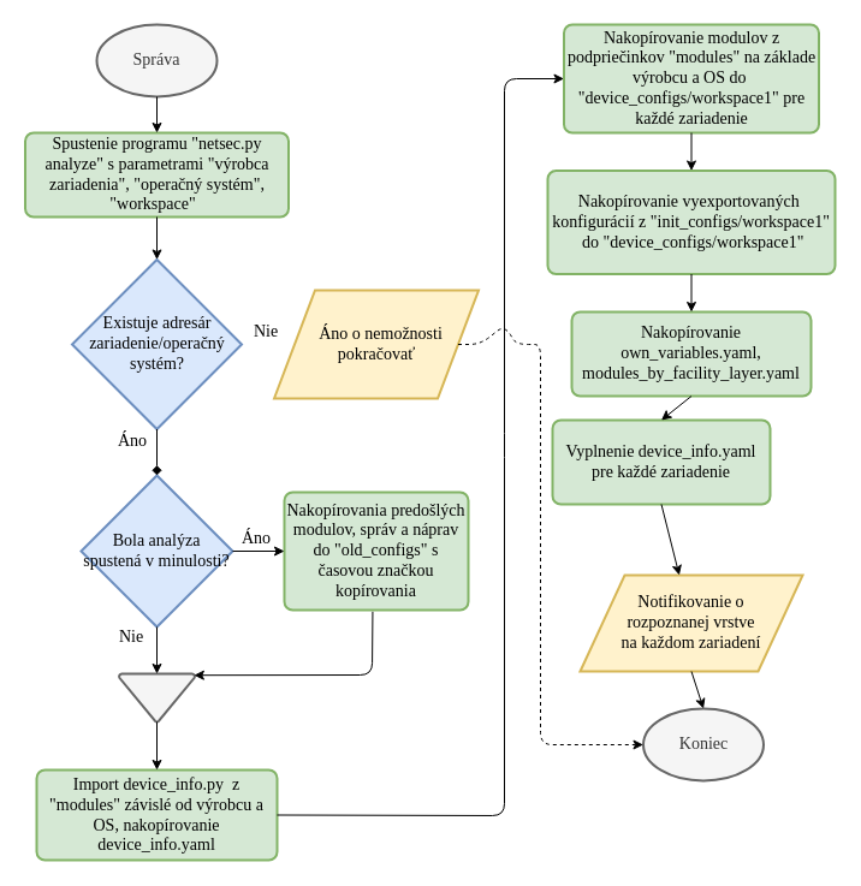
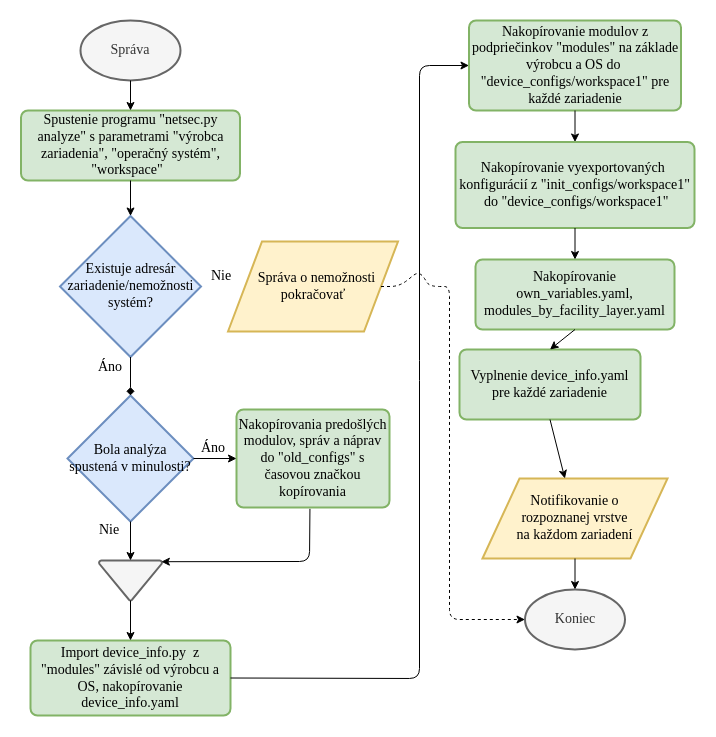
  <mxCell id="0" />
  <mxCell id="1" parent="0" />
  <mxCell id="2" value="Správa" style="strokeWidth=2;html=1;shape=mxgraph.flowchart.start_1;whiteSpace=wrap;fontFamily=Vafle VUT;fillColor=#f5f5f5;strokeColor=#666666;fontColor=#333333;fontSize=14;" parent="1" vertex="1"><mxGeometry x="80" y="20" width="100" height="60" as="geometry" /></mxCell>
  <mxCell id="3" value="Spustenie programu &quot;netsec.py analyze&quot; s parametrami &quot;výrobca zariadenia&quot;, &quot;operačný systém&quot;, &quot;workspace&quot;&amp;nbsp;&amp;nbsp;" style="rounded=1;whiteSpace=wrap;html=1;absoluteArcSize=1;arcSize=14;strokeWidth=2;fontFamily=Vafle VUT;fillColor=#d5e8d4;strokeColor=#82b366;fontSize=14;" parent="1" vertex="1"><mxGeometry x="20.5" y="110" width="219" height="70" as="geometry" /></mxCell>
  <mxCell id="4" value="Nakopírovanie vyexportovaných&amp;nbsp; konfigurácií z &quot;init_configs/workspace1&quot;&lt;br style=&quot;font-size: 14px&quot;&gt;&amp;nbsp;do &quot;device_configs/workspace1&quot;" style="rounded=1;whiteSpace=wrap;html=1;absoluteArcSize=1;arcSize=14;strokeWidth=2;fontFamily=Vafle VUT;fillColor=#d5e8d4;strokeColor=#82b366;fontSize=14;" parent="1" vertex="1"><mxGeometry x="455" y="141.5" width="239" height="86" as="geometry" /></mxCell>
  <mxCell id="5" value="Import device_info.py&amp;nbsp; z &quot;modules&quot; závislé od výrobcu a OS, nakopírovanie device_info.yaml" style="rounded=1;whiteSpace=wrap;html=1;absoluteArcSize=1;arcSize=14;strokeWidth=2;fontFamily=Vafle VUT;fillColor=#d5e8d4;strokeColor=#82b366;fontSize=14;" parent="1" vertex="1"><mxGeometry x="30" y="640" width="200" height="75" as="geometry" /></mxCell>
  <mxCell id="6" value="Nakopírovania predošlých modulov, správ a náprav do &quot;old_configs&quot; s časovou značkou kopírovania" style="rounded=1;whiteSpace=wrap;html=1;absoluteArcSize=1;arcSize=14;strokeWidth=2;fontFamily=Vafle VUT;fillColor=#d5e8d4;strokeColor=#82b366;fontSize=14;" parent="1" vertex="1"><mxGeometry x="236" y="409" width="153" height="98" as="geometry" /></mxCell>
  <mxCell id="7" value="Bola analýza spustená v minulosti?" style="strokeWidth=2;html=1;shape=mxgraph.flowchart.decision;whiteSpace=wrap;fontFamily=Vafle VUT;fillColor=#dae8fc;strokeColor=#6c8ebf;fontSize=14;" parent="1" vertex="1"><mxGeometry x="67" y="395" width="126" height="126" as="geometry" /></mxCell>
  <mxCell id="8" value="" style="endArrow=classic;html=1;fontFamily=Vafle VUT;entryX=0;entryY=0.5;entryDx=0;entryDy=0;exitX=1;exitY=0.5;exitDx=0;exitDy=0;exitPerimeter=0;fontSize=14;" parent="1" source="7" target="6" edge="1"><mxGeometry width="50" height="50" relative="1" as="geometry"><mxPoint x="185" y="440" as="sourcePoint" /><mxPoint x="220" y="440" as="targetPoint" /></mxGeometry></mxCell>
  <mxCell id="9" value="Áno" style="text;html=1;strokeColor=none;fillColor=none;align=center;verticalAlign=middle;whiteSpace=wrap;rounded=0;fontFamily=Vafle VUT;fontSize=14;" parent="1" vertex="1"><mxGeometry x="193" y="438" width="40" height="20" as="geometry" /></mxCell>
- <mxCell id="10" value="Existuje adresár zariadenie/operačný systém?" style="strokeWidth=2;html=1;shape=mxgraph.flowchart.decision;whiteSpace=wrap;fontFamily=Vafle VUT;fillColor=#dae8fc;strokeColor=#6c8ebf;fontSize=14;" parent="1" vertex="1"><mxGeometry x="59.5" y="215.5" width="141" height="141" as="geometry" /></mxCell>
+ <mxCell id="10" value="Existuje adresár zariadenie/nemožnosti systém?" style="strokeWidth=2;html=1;shape=mxgraph.flowchart.decision;whiteSpace=wrap;fontFamily=Vafle VUT;fillColor=#dae8fc;strokeColor=#6c8ebf;fontSize=14;" parent="1" vertex="1"><mxGeometry x="59.5" y="215.5" width="141" height="141" as="geometry" /></mxCell>
  <mxCell id="11" value="&lt;font face=&quot;Vafle VUT&quot; style=&quot;font-size: 14px;&quot;&gt;Notifikovanie o &lt;br style=&quot;font-size: 14px;&quot;&gt;rozpoznanej vrstve &lt;br style=&quot;font-size: 14px;&quot;&gt;na každom zariadení&lt;/font&gt;" style="shape=parallelogram;perimeter=parallelogramPerimeter;whiteSpace=wrap;html=1;fillColor=#fff2cc;strokeColor=#d6b656;strokeWidth=2;fontFamily=Vafle VUT;fontSize=14;" parent="1" vertex="1"><mxGeometry x="482" y="478" width="185" height="80" as="geometry" /></mxCell>
  <mxCell id="12" value="&lt;font style=&quot;font-size: 14px;&quot;&gt;Nakopírovanie modulov z podpriečinkov &quot;modules&quot; na základe výrobcu a OS do&amp;nbsp; &quot;device_configs/workspace1&quot; pre každé zariadenie&lt;/font&gt;" style="rounded=1;whiteSpace=wrap;html=1;absoluteArcSize=1;arcSize=14;strokeWidth=2;fontFamily=Vafle VUT;fillColor=#d5e8d4;strokeColor=#82b366;fontSize=14;" parent="1" vertex="1"><mxGeometry x="468.5" y="20" width="212" height="90" as="geometry" /></mxCell>
  <mxCell id="13" value="Vyplnenie device_info.yaml pre každé zariadenie" style="rounded=1;whiteSpace=wrap;html=1;absoluteArcSize=1;arcSize=14;strokeWidth=2;fontFamily=Vafle VUT;fillColor=#d5e8d4;strokeColor=#82b366;fontSize=14;" parent="1" vertex="1"><mxGeometry x="459" y="349" width="181" height="70" as="geometry" /></mxCell>
  <mxCell id="14" value="Nakopírovanie own_variables.yaml, modules_by_facility_layer.yaml" style="rounded=1;whiteSpace=wrap;html=1;absoluteArcSize=1;arcSize=14;strokeWidth=2;fontFamily=Vafle VUT;fillColor=#d5e8d4;strokeColor=#82b366;fontSize=14;" parent="1" vertex="1"><mxGeometry x="475" y="259" width="199" height="70" as="geometry" /></mxCell>
- <mxCell id="15" value="Koniec" style="strokeWidth=2;html=1;shape=mxgraph.flowchart.start_1;whiteSpace=wrap;fontFamily=Vafle VUT;fillColor=#f5f5f5;strokeColor=#666666;fontColor=#333333;fontSize=14;" parent="1" vertex="1"><mxGeometry x="534.5" y="589" width="100" height="60" as="geometry" /></mxCell>
+ <mxCell id="15" value="Koniec" style="strokeWidth=2;html=1;shape=mxgraph.flowchart.start_1;whiteSpace=wrap;fontFamily=Vafle VUT;fillColor=#f5f5f5;strokeColor=#666666;fontColor=#333333;fontSize=14;" parent="1" vertex="1"><mxGeometry x="524.5" y="589" width="100" height="60" as="geometry" /></mxCell>
  <mxCell id="16" value="" style="endArrow=classic;html=1;fontFamily=Vafle VUT;entryX=0.5;entryY=0;entryDx=0;entryDy=0;exitX=0.5;exitY=1;exitDx=0;exitDy=0;exitPerimeter=0;fontSize=14;" parent="1" source="2" target="3" edge="1"><mxGeometry width="50" height="50" relative="1" as="geometry"><mxPoint x="150" y="98" as="sourcePoint" /><mxPoint x="160" y="108" as="targetPoint" /></mxGeometry></mxCell>
  <mxCell id="17" value="" style="endArrow=classic;html=1;fontFamily=Vafle VUT;entryX=0.5;entryY=0;entryDx=0;entryDy=0;entryPerimeter=0;exitX=0.5;exitY=1;exitDx=0;exitDy=0;fontSize=14;" parent="1" source="3" target="10" edge="1"><mxGeometry width="50" height="50" relative="1" as="geometry"><mxPoint x="150" y="201" as="sourcePoint" /><mxPoint x="160" y="211" as="targetPoint" /></mxGeometry></mxCell>
  <mxCell id="18" value="" style="endArrow=diamond;html=1;fontFamily=Vafle VUT;entryX=0.5;entryY=0;entryDx=0;entryDy=0;entryPerimeter=0;exitX=0.5;exitY=1;exitDx=0;exitDy=0;exitPerimeter=0;fontSize=14;" parent="1" source="10" target="7" edge="1"><mxGeometry width="50" height="50" relative="1" as="geometry"><mxPoint x="150" y="334" as="sourcePoint" /><mxPoint x="160" y="348" as="targetPoint" /></mxGeometry></mxCell>
  <mxCell id="19" value="" style="strokeWidth=2;html=1;shape=mxgraph.flowchart.extract_or_measurement;whiteSpace=wrap;fontFamily=Vafle VUT;rotation=-180;fillColor=#f5f5f5;strokeColor=#666666;fontColor=#333333;fontSize=14;" parent="1" vertex="1"><mxGeometry x="98.5" y="560" width="63" height="40" as="geometry" /></mxCell>
  <mxCell id="20" value="" style="endArrow=classic;html=1;fontFamily=Vafle VUT;entryX=0.5;entryY=1;entryDx=0;entryDy=0;entryPerimeter=0;fontSize=14;exitX=0.5;exitY=1;exitDx=0;exitDy=0;exitPerimeter=0;" parent="1" target="19" edge="1" source="7"><mxGeometry width="50" height="50" relative="1" as="geometry"><mxPoint x="189" y="550" as="sourcePoint" /><mxPoint x="100" y="488" as="targetPoint" /></mxGeometry></mxCell>
  <mxCell id="21" value="" style="endArrow=classic;html=1;exitX=0.48;exitY=1.014;exitDx=0;exitDy=0;exitPerimeter=0;entryX=0.01;entryY=0.97;entryDx=0;entryDy=0;entryPerimeter=0;fontFamily=Vafle VUT;fontSize=14;" parent="1" source="6" target="19" edge="1"><mxGeometry width="50" height="50" relative="1" as="geometry"><mxPoint x="270" y="618" as="sourcePoint" /><mxPoint x="189" y="488" as="targetPoint" /><Array as="points"><mxPoint x="309" y="561" /></Array></mxGeometry></mxCell>
  <mxCell id="22" value="" style="endArrow=classic;html=1;exitX=0.5;exitY=0;exitDx=0;exitDy=0;exitPerimeter=0;entryX=0.5;entryY=0;entryDx=0;entryDy=0;fontFamily=Vafle VUT;fontSize=14;" parent="1" source="19" target="5" edge="1"><mxGeometry width="50" height="50" relative="1" as="geometry"><mxPoint x="70" y="598" as="sourcePoint" /><mxPoint x="120" y="548" as="targetPoint" /></mxGeometry></mxCell>
  <mxCell id="23" value="" style="endArrow=classic;html=1;exitX=0.5;exitY=1;exitDx=0;exitDy=0;entryX=0.5;entryY=0;entryDx=0;entryDy=0;fontFamily=Vafle VUT;fontSize=14;" parent="1" source="12" target="4" edge="1"><mxGeometry width="50" height="50" relative="1" as="geometry"><mxPoint x="474.5" y="621" as="sourcePoint" /><mxPoint x="575" y="146" as="targetPoint" /></mxGeometry></mxCell>
  <mxCell id="24" value="" style="endArrow=classic;html=1;exitX=1;exitY=0.5;exitDx=0;exitDy=0;entryX=0;entryY=0.5;entryDx=0;entryDy=0;fontFamily=Vafle VUT;fontSize=14;" parent="1" source="5" target="12" edge="1"><mxGeometry width="50" height="50" relative="1" as="geometry"><mxPoint x="30" y="1300" as="sourcePoint" /><mxPoint x="410" y="270" as="targetPoint" /><Array as="points"><mxPoint x="419" y="678" /><mxPoint x="419" y="370" /><mxPoint x="419" y="65" /></Array></mxGeometry></mxCell>
  <mxCell id="25" value="" style="endArrow=classic;html=1;entryX=0.5;entryY=0;entryDx=0;entryDy=0;exitX=0.5;exitY=1;exitDx=0;exitDy=0;fontFamily=Vafle VUT;fontSize=14;" parent="1" source="4" target="14" edge="1"><mxGeometry width="50" height="50" relative="1" as="geometry"><mxPoint x="594" y="304" as="sourcePoint" /><mxPoint x="94" y="1324" as="targetPoint" /></mxGeometry></mxCell>
  <mxCell id="26" value="" style="endArrow=classic;html=1;exitX=0.5;exitY=1;exitDx=0;exitDy=0;entryX=0.5;entryY=0;entryDx=0;entryDy=0;fontFamily=Vafle VUT;fontSize=14;" parent="1" source="14" target="13" edge="1"><mxGeometry width="50" height="50" relative="1" as="geometry"><mxPoint x="44" y="1374" as="sourcePoint" /><mxPoint x="94" y="1324" as="targetPoint" /></mxGeometry></mxCell>
  <mxCell id="27" value="" style="endArrow=classic;html=1;exitX=0.5;exitY=1;exitDx=0;exitDy=0;fontFamily=Vafle VUT;fontSize=14;" parent="1" source="13" target="11" edge="1"><mxGeometry width="50" height="50" relative="1" as="geometry"><mxPoint x="44" y="1374" as="sourcePoint" /><mxPoint x="94" y="1324" as="targetPoint" /></mxGeometry></mxCell>
  <mxCell id="28" value="" style="endArrow=classic;html=1;exitX=0.5;exitY=1;exitDx=0;exitDy=0;entryX=0.5;entryY=0;entryDx=0;entryDy=0;entryPerimeter=0;fontFamily=Vafle VUT;fontSize=14;" parent="1" source="11" target="15" edge="1"><mxGeometry width="50" height="50" relative="1" as="geometry"><mxPoint x="44" y="1374" as="sourcePoint" /><mxPoint x="94" y="1324" as="targetPoint" /></mxGeometry></mxCell>
- <mxCell id="29" value="&lt;font face=&quot;Vafle VUT&quot; style=&quot;font-size: 14px&quot;&gt;&amp;nbsp; Áno o nemožnosti pokračovať&lt;/font&gt;" style="shape=parallelogram;perimeter=parallelogramPerimeter;whiteSpace=wrap;html=1;fillColor=#fff2cc;strokeColor=#d6b656;strokeWidth=2;fontFamily=Vafle VUT;fontSize=14;" parent="1" vertex="1"><mxGeometry x="227.5" y="241" width="170" height="90" as="geometry" /></mxCell>
+ <mxCell id="29" value="&lt;font face=&quot;Vafle VUT&quot; style=&quot;font-size: 14px&quot;&gt;&amp;nbsp; Správa o nemožnosti pokračovať&lt;/font&gt;" style="shape=parallelogram;perimeter=parallelogramPerimeter;whiteSpace=wrap;html=1;fillColor=#fff2cc;strokeColor=#d6b656;strokeWidth=2;fontFamily=Vafle VUT;fontSize=14;" parent="1" vertex="1"><mxGeometry x="227.5" y="241" width="170" height="90" as="geometry" /></mxCell>
  <mxCell id="30" value="Nie" style="text;html=1;strokeColor=none;fillColor=none;align=center;verticalAlign=middle;whiteSpace=wrap;rounded=0;fontFamily=Vafle VUT;fontSize=14;" parent="1" vertex="1"><mxGeometry x="200.5" y="266" width="40" height="20" as="geometry" /></mxCell>
  <mxCell id="31" value="Áno" style="text;html=1;strokeColor=none;fillColor=none;align=center;verticalAlign=middle;whiteSpace=wrap;rounded=0;fontFamily=Vafle VUT;fontSize=14;" parent="1" vertex="1"><mxGeometry x="90" y="356.5" width="40" height="20" as="geometry" /></mxCell>
  <mxCell id="32" value="Nie" style="text;html=1;strokeColor=none;fillColor=none;align=center;verticalAlign=middle;whiteSpace=wrap;rounded=0;fontFamily=Vafle VUT;fontSize=14;" parent="1" vertex="1"><mxGeometry x="89" y="520" width="40" height="20" as="geometry" /></mxCell>
  <mxCell id="33" value="" style="endArrow=classic;html=1;fontSize=14;exitX=1;exitY=0.5;exitDx=0;exitDy=0;entryX=0;entryY=0.5;entryDx=0;entryDy=0;entryPerimeter=0;dashed=1;" edge="1" parent="1" source="29" target="15"><mxGeometry width="50" height="50" relative="1" as="geometry"><mxPoint x="19" y="790" as="sourcePoint" /><mxPoint x="69" y="740" as="targetPoint" /><Array as="points"><mxPoint x="399" y="286" /><mxPoint x="419" y="270" /><mxPoint x="429" y="286" /><mxPoint x="449" y="286" /><mxPoint x="449" y="619" /></Array></mxGeometry></mxCell>
